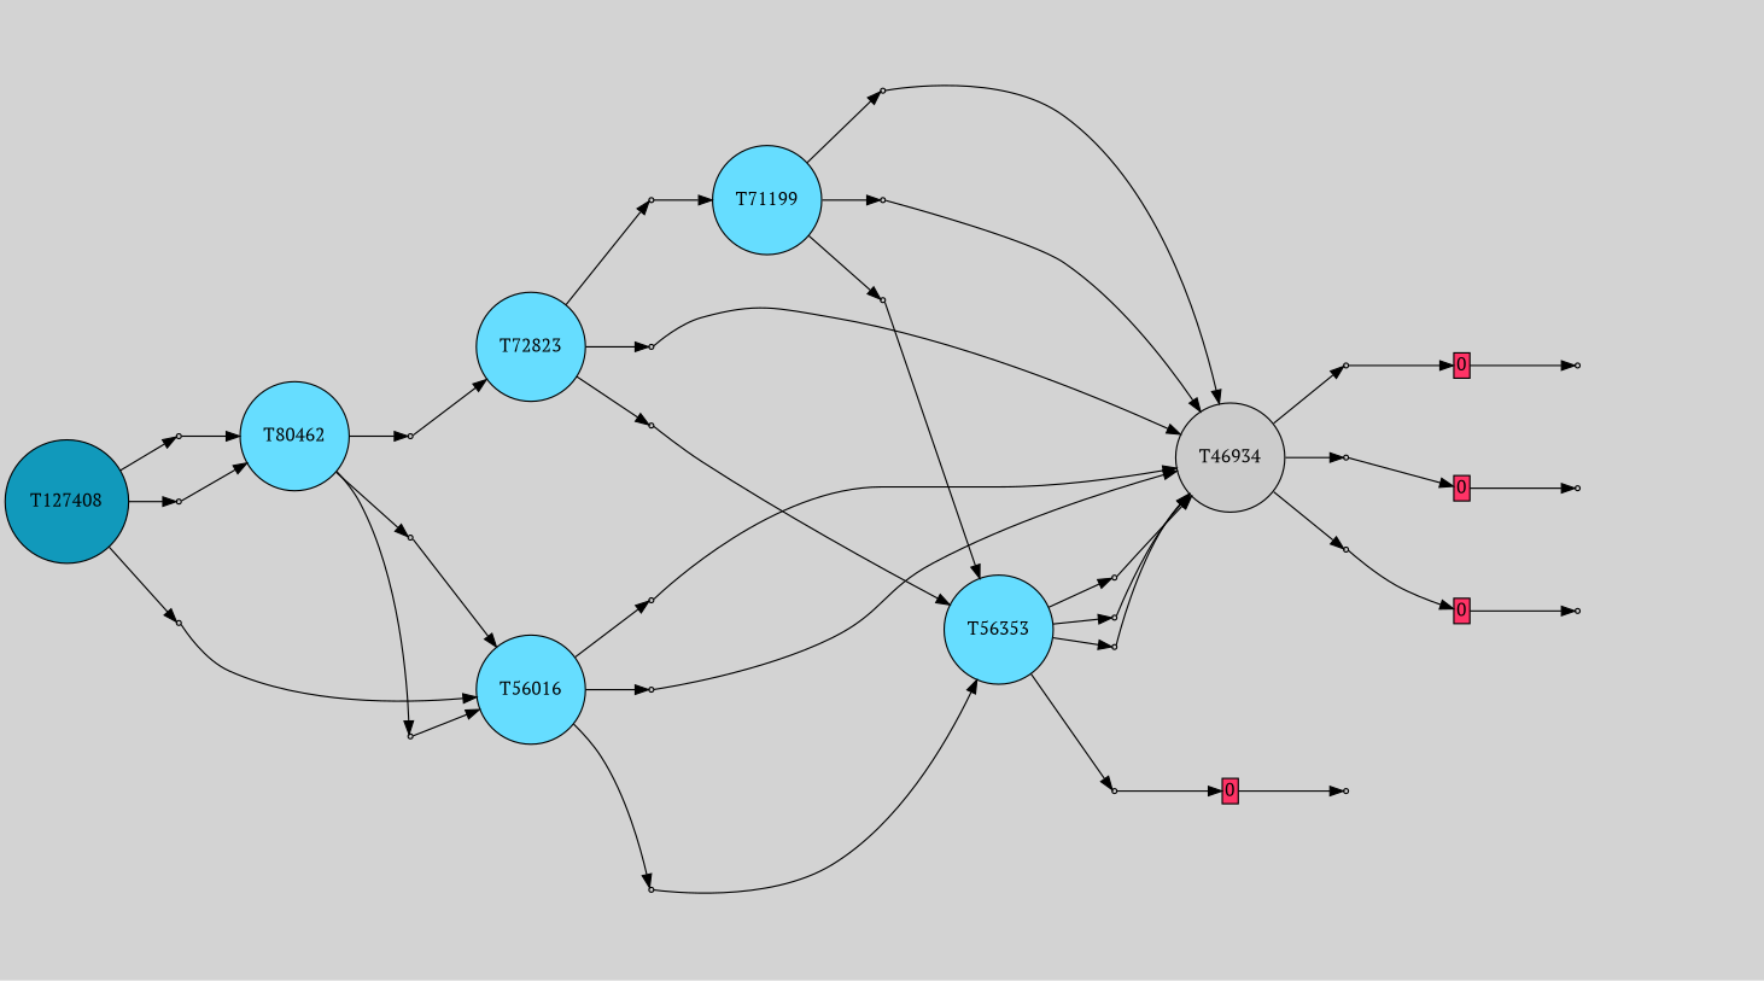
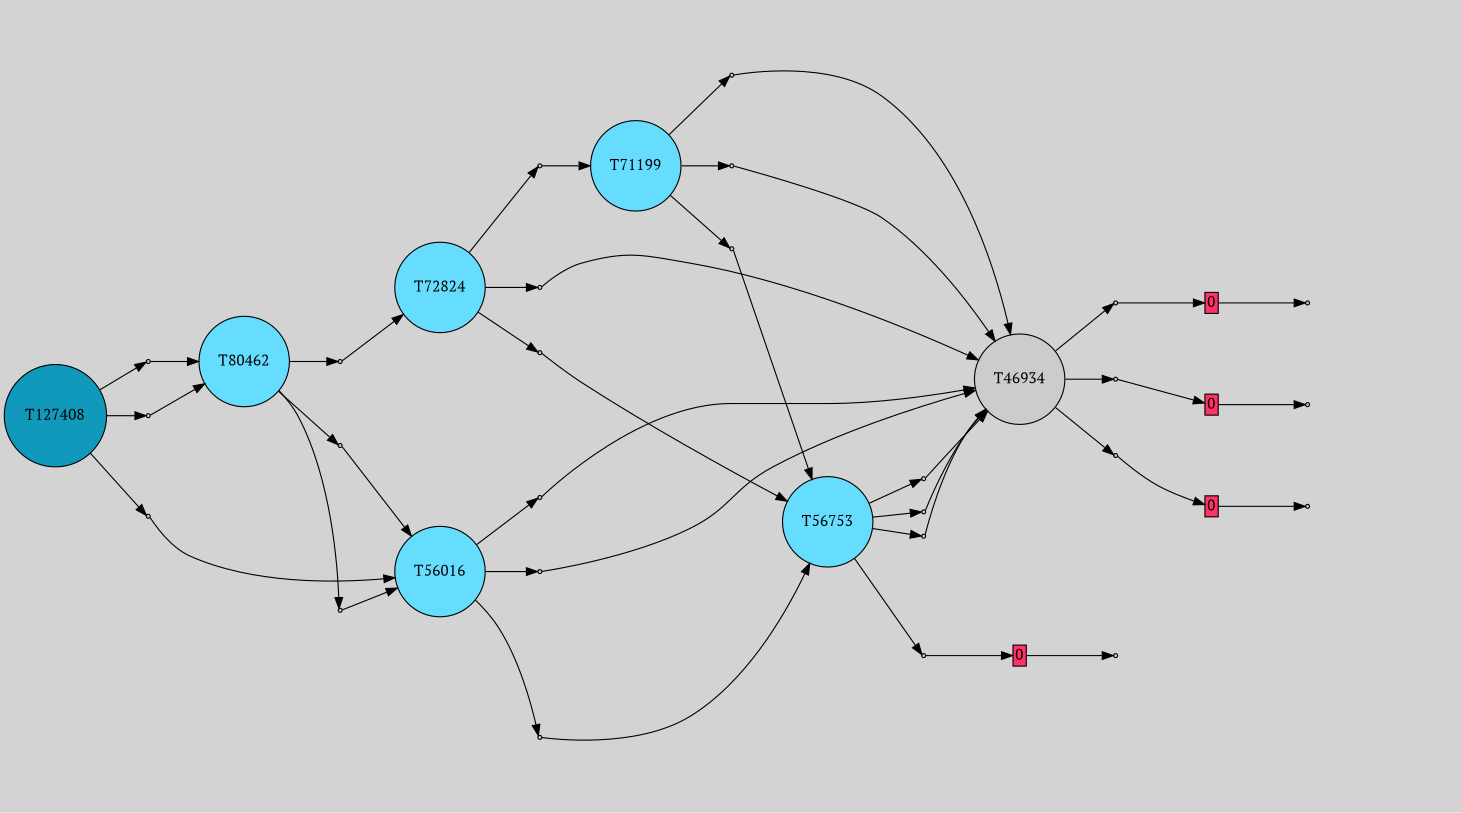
  digraph {
    bgcolor=lightgray
    fontname="PT Serif"
    rankdir=LR
    node [fillcolor="#cccccc" fontname="PT Serif" shape=box style=filled]
    edge [fontname="PT Serif"]
    T127408 [fillcolor="#1199bb" shape=circle]
    n2 [label=0 shape=point]
    n3 [label=0 shape=point]
    n4 [label=0 shape=point]
    T80462 [fillcolor="#66ddff" shape=circle]
    n6 [label="3|0&1|5#1|8&#92;n" style=invis fillcolor=""]
    n7 [label="10|0&1|9#1|9&#92;n" style=invis fillcolor=""]
    T56016 [fillcolor="#66ddff" shape=circle]
    n9 [label="5|1&0|5#1|1&#92;n6|1&0|9#1|6&#92;n13|0&0|1#1|5&#92;n" style=invis fillcolor=""]
    n10 [label=0 shape=point]
    n11 [label=0 shape=point]
    n12 [label=0 shape=point]
-   T72824 [fillcolor="#66ddff" shape=circle label=T72823]
+   T72824 [fillcolor="#66ddff" shape=circle]
    n14 [label="3|0&1|2#1|8&#92;n" style=invis fillcolor=""]
    n15 [label="14|1&0|10#0|3&#92;n12|1&1|10#0|9&#92;n15|4&0|10#1|6&#92;n13|0&0|4#0|9&#92;n" style=invis fillcolor=""]
    n16 [label="9|1&0|5#1|6&#92;n13|0&0|1#1|5&#92;n" style=invis fillcolor=""]
    n17 [label=0 shape=point]
    n18 [label=0 shape=point]
    n19 [label=0 shape=point]
    T46934 [shape=circle]
    n21 [label="3|0&1|2#0|1&#92;n3|2&1|0#0|0&#92;n6|4&1|6#1|5&#92;n9|1&0|2#0|8&#92;n14|7&0|1#0|4&#92;n1|1&0|7#1|4&#92;n15|0&0|9#0|1&#92;n" style=invis fillcolor=""]
    n22 [label="3|4&1|1#0|6&#92;n8|0&0|4#0|8&#92;n" style=invis fillcolor=""]
-   T56353 [fillcolor="#66ddff" shape=circle]
+   T56353 [fillcolor="#66ddff" shape=circle label=T56753]
    n24 [label="14|0&1|0#1|9&#92;n" style=invis fillcolor=""]
    n25 [label=0 shape=point]
    n26 [label=0 shape=point]
    n27 [label=0 shape=point]
    T71199 [fillcolor="#66ddff" shape=circle]
    n29 [label="3|0&1|1#1|7&#92;n" style=invis fillcolor=""]
    n30 [label="18|0&1|3#0|9&#92;n" style=invis fillcolor=""]
    n31 [label="3|0&1|7#1|2&#92;n" style=invis fillcolor=""]
    n32 [label=0 shape=point]
    n33 [label=0 shape=point]
    n34 [label=0 shape=point]
    n35 [fillcolor="#ff3366" height=0 label=0 margin=0.03 width=0]
    n36 [label="1|0&1|0#0|6&#92;n" style=invis fillcolor=""]
    n37 [fillcolor="#ff3366" height=0 label=0 margin=0.03 width=0]
    n38 [label="0|0&1|3#1|9&#92;n" style=invis fillcolor=""]
    n39 [fillcolor="#ff3366" height=0 label=0 margin=0.03 width=0]
    n40 [label="18|0&1|7#1|3&#92;n" style=invis fillcolor=""]
    n41 [label=0 shape=point]
    n42 [label=0 shape=point]
    n43 [label=0 shape=point]
    n44 [label=0 shape=point]
    n45 [label="14|0&1|4#1|8&#92;n" style=invis fillcolor=""]
    n46 [label="19|2&0|5#1|4&#92;n9|0&0|10#1|5&#92;n" style=invis fillcolor=""]
    n47 [fillcolor="#ff3366" height=0 label=0 margin=0.03 width=0]
    n48 [label="14|0&1|7#1|9&#92;n" style=invis fillcolor=""]
    n49 [label="0|1&0|8#1|3&#92;n15|1&0|1#1|5&#92;n14|0&1|4#0|9&#92;n" style=invis fillcolor=""]
    n50 [label=0 shape=point]
    n51 [label=0 shape=point]
    n52 [label=0 shape=point]
    n53 [label="16|1&1|8#1|6&#92;n15|0&0|9#0|1&#92;n13|0&0|0#1|7&#92;n" style=invis fillcolor=""]
    n54 [label="19|0&1|1#1|6&#92;n3|0&1|6#0|0&#92;n" style=invis fillcolor=""]
    n55 [label="3|0&1|1#1|7&#92;n" style=invis fillcolor=""]
    n56 [label=1 shape=point]
    n57 [label="1|2&1|9#1|0&#92;n6|0&0|2#1|10&#92;n15|0&0|0#0|1&#92;n" style=invis fillcolor=""]
    n58 [label=1 shape=point]
    n59 [label="8|1&1|5#0|0&#92;n18|6&0|9#1|3&#92;n11|7&0|6#1|6&#92;n0|4&1|7#0|7&#92;n11|0&1|2#0|4&#92;n" style=invis fillcolor=""]
    n60 [label=1 shape=point]
    n61 [label="18|4&1|3#1|7&#92;n11|0&1|2#0|4&#92;n19|0&0|8#1|0&#92;n" style=invis fillcolor=""]
    n62 [label=1 shape=point]
    n63 [label="8|0&1|0#1|0&#92;n11|1&1|6#0|8&#92;n0|6&1|7#0|9&#92;n11|7&0|6#1|1&#92;n0|4&1|7#0|7&#92;n11|0&1|2#0|4&#92;n" style=invis fillcolor=""]
    T127408 -> n2
    T127408 -> n3
    T127408 -> n4
    n2 -> T80462
    n2 -> n6 [style=invis]
    n3 -> T80462
    n3 -> n7 [style=invis]
    n4 -> T56016
    n4 -> n9 [style=invis]
    T80462 -> n10
    T80462 -> n11
    T80462 -> n12
    T56016 -> n17
    T56016 -> n18
    T56016 -> n19
    n10 -> T72824
    n10 -> n14 [style=invis]
    n11 -> T56016
    n11 -> n15 [style=invis]
    n12 -> T56016
    n12 -> n16 [style=invis]
    T72824 -> n25
    T72824 -> n26
    T72824 -> n27
    n17 -> T46934
    n17 -> n21 [style=invis]
    n18 -> T46934
    n18 -> n22 [style=invis]
    n19 -> T56353
    n19 -> n24 [style=invis]
    T46934 -> n32
    T46934 -> n33
    T46934 -> n34
    T56353 -> n41
    T56353 -> n42
    T56353 -> n43
    T56353 -> n44
    n25 -> T71199
    n25 -> n29 [style=invis]
    n26 -> T56353
    n26 -> n30 [style=invis]
    n27 -> T46934
    n27 -> n31 [style=invis]
    T71199 -> n50
    T71199 -> n51
    T71199 -> n52
    n32 -> n35
    n32 -> n36 [style=invis]
    n33 -> n37
    n33 -> n38 [style=invis]
    n34 -> n39
    n34 -> n40 [style=invis]
    n35 -> n56
    n37 -> n58
    n39 -> n60
    n41 -> T46934
    n41 -> n45 [style=invis]
    n42 -> T46934
    n42 -> n46 [style=invis]
    n43 -> n47
    n43 -> n48 [style=invis]
    n44 -> T46934
    n44 -> n49 [style=invis]
    n47 -> n62
    n50 -> T46934
    n50 -> n53 [style=invis]
    n51 -> T56353
    n51 -> n54 [style=invis]
    n52 -> T46934
    n52 -> n55 [style=invis]
    n56 -> n57 [style=invis]
    n58 -> n59 [style=invis]
    n60 -> n61 [style=invis]
    n62 -> n63 [style=invis]
  }
